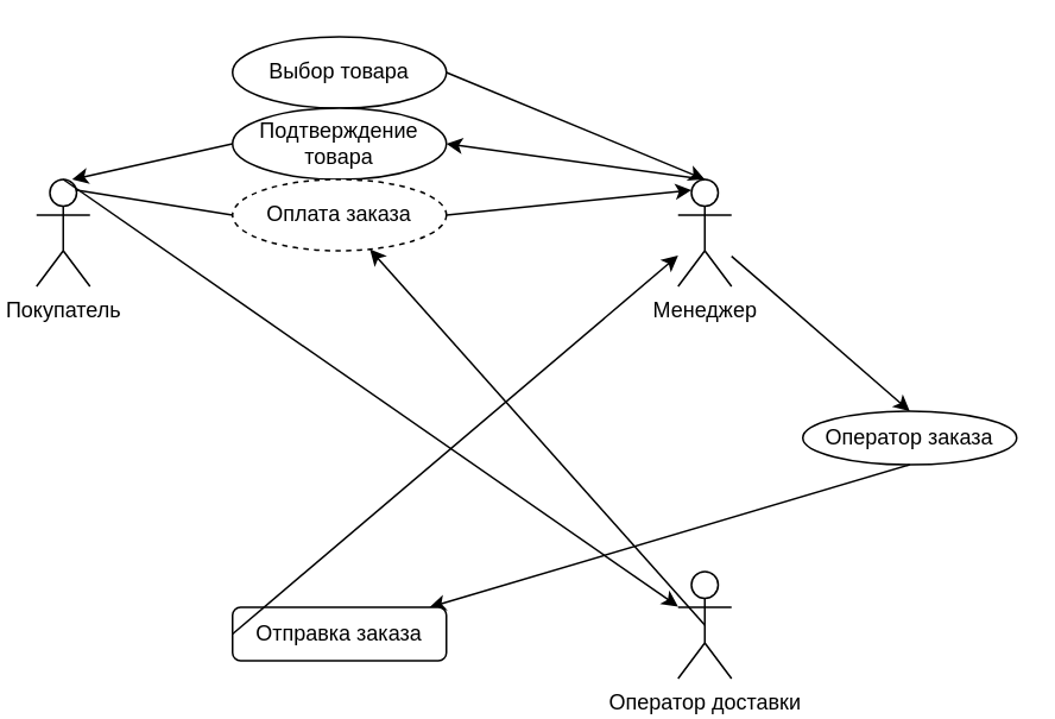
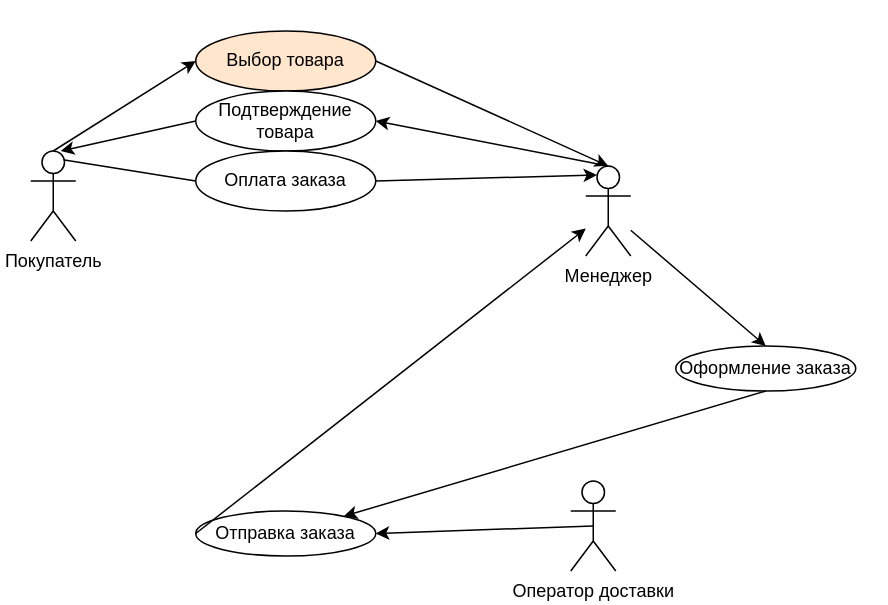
  <mxCell id="0" />
  <mxCell id="1" parent="0" />
  <mxCell id="2" value="Покупатель" style="shape=umlActor;verticalLabelPosition=bottom;labelBackgroundColor=#ffffff;verticalAlign=top;html=1;outlineConnect=0;" vertex="1" parent="1"><mxGeometry x="20" y="100" width="30" height="60" as="geometry" /></mxCell>
- <mxCell id="3" value="Выбор товара" style="ellipse;whiteSpace=wrap;html=1;" vertex="1" parent="1"><mxGeometry x="130" y="20" width="120" height="40" as="geometry" /></mxCell>
- <mxCell id="4" value="" style="endArrow=classic;html=1;exitX=0.5;exitY=0;exitDx=0;exitDy=0;exitPerimeter=0;" edge="1" parent="1" source="2" target="15"><mxGeometry width="50" height="50" relative="1" as="geometry"><mxPoint x="20" y="250" as="sourcePoint" /><mxPoint x="70" y="200" as="targetPoint" /></mxGeometry></mxCell>
+ <mxCell id="3" value="Выбор товара" style="ellipse;whiteSpace=wrap;html=1;fillColor=#ffe6cc;" vertex="1" parent="1"><mxGeometry x="130" y="20" width="120" height="40" as="geometry" /></mxCell>
+ <mxCell id="4" value="" style="endArrow=classic;html=1;entryX=0;entryY=0.5;entryDx=0;entryDy=0;exitX=0.5;exitY=0;exitDx=0;exitDy=0;exitPerimeter=0;" edge="1" parent="1" source="2" target="3"><mxGeometry width="50" height="50" relative="1" as="geometry"><mxPoint x="20" y="250" as="sourcePoint" /><mxPoint x="70" y="200" as="targetPoint" /></mxGeometry></mxCell>
  <mxCell id="5" value="Подтверждение товара" style="ellipse;whiteSpace=wrap;html=1;" vertex="1" parent="1"><mxGeometry x="130" y="60" width="120" height="40" as="geometry" /></mxCell>
- <mxCell id="6" value="Оплата заказа" style="ellipse;whiteSpace=wrap;html=1;dashed=1;" vertex="1" parent="1"><mxGeometry x="130" y="100" width="120" height="40" as="geometry" /></mxCell>
- <mxCell id="7" value="Менеджер" style="shape=umlActor;verticalLabelPosition=bottom;labelBackgroundColor=#ffffff;verticalAlign=top;html=1;outlineConnect=0;" vertex="1" parent="1"><mxGeometry x="380" y="100" width="30" height="60" as="geometry" /></mxCell>
+ <mxCell id="6" value="Оплата заказа" style="ellipse;whiteSpace=wrap;html=1;" vertex="1" parent="1"><mxGeometry x="130" y="100" width="120" height="40" as="geometry" /></mxCell>
+ <mxCell id="7" value="Менеджер" style="shape=umlActor;verticalLabelPosition=bottom;labelBackgroundColor=#ffffff;verticalAlign=top;html=1;outlineConnect=0;" vertex="1" parent="1"><mxGeometry x="390" y="110" width="30" height="60" as="geometry" /></mxCell>
  <mxCell id="8" value="" style="endArrow=classic;html=1;entryX=0.5;entryY=0;entryDx=0;entryDy=0;entryPerimeter=0;" edge="1" parent="1" target="7"><mxGeometry width="50" height="50" relative="1" as="geometry"><mxPoint x="250" y="40" as="sourcePoint" /><mxPoint x="50" y="200" as="targetPoint" /></mxGeometry></mxCell>
  <mxCell id="9" value="" style="endArrow=classic;html=1;entryX=1;entryY=0.5;entryDx=0;entryDy=0;exitX=0.5;exitY=0;exitDx=0;exitDy=0;exitPerimeter=0;" edge="1" parent="1" source="7" target="5"><mxGeometry width="50" height="50" relative="1" as="geometry"><mxPoint x="0" y="250" as="sourcePoint" /><mxPoint x="50" y="200" as="targetPoint" /></mxGeometry></mxCell>
  <mxCell id="10" value="" style="endArrow=classic;html=1;exitX=0;exitY=0.5;exitDx=0;exitDy=0;" edge="1" parent="1" source="5"><mxGeometry width="50" height="50" relative="1" as="geometry"><mxPoint x="0" y="250" as="sourcePoint" /><mxPoint x="40" y="100" as="targetPoint" /></mxGeometry></mxCell>
  <mxCell id="11" value="" style="endArrow=none;html=1;entryX=0;entryY=0.5;entryDx=0;entryDy=0;exitX=0.75;exitY=0.1;exitDx=0;exitDy=0;exitPerimeter=0;" edge="1" parent="1" source="2" target="6"><mxGeometry width="50" height="50" relative="1" as="geometry"><mxPoint x="0" y="250" as="sourcePoint" /><mxPoint x="50" y="200" as="targetPoint" /></mxGeometry></mxCell>
  <mxCell id="12" value="" style="endArrow=classic;html=1;entryX=0.25;entryY=0.1;entryDx=0;entryDy=0;entryPerimeter=0;exitX=1;exitY=0.5;exitDx=0;exitDy=0;" edge="1" parent="1" source="6" target="7"><mxGeometry width="50" height="50" relative="1" as="geometry"><mxPoint x="0" y="250" as="sourcePoint" /><mxPoint x="50" y="200" as="targetPoint" /></mxGeometry></mxCell>
- <mxCell id="13" value="Оператор заказа" style="ellipse;whiteSpace=wrap;html=1;" vertex="1" parent="1"><mxGeometry x="450" y="230" width="120" height="30" as="geometry" /></mxCell>
+ <mxCell id="13" value="Оформление заказа" style="ellipse;whiteSpace=wrap;html=1;" vertex="1" parent="1"><mxGeometry x="450" y="230" width="120" height="30" as="geometry" /></mxCell>
  <mxCell id="14" value="" style="endArrow=classic;html=1;entryX=0.5;entryY=0;entryDx=0;entryDy=0;" edge="1" parent="1" source="7" target="13"><mxGeometry width="50" height="50" relative="1" as="geometry"><mxPoint x="0" y="380" as="sourcePoint" /><mxPoint x="50" y="330" as="targetPoint" /></mxGeometry></mxCell>
  <mxCell id="15" value="Оператор доставки" style="shape=umlActor;verticalLabelPosition=bottom;labelBackgroundColor=#ffffff;verticalAlign=top;html=1;outlineConnect=0;" vertex="1" parent="1"><mxGeometry x="380" y="320" width="30" height="60" as="geometry" /></mxCell>
  <mxCell id="16" value="" style="endArrow=classic;html=1;exitX=0.5;exitY=1;exitDx=0;exitDy=0;" edge="1" parent="1" source="13" target="17"><mxGeometry width="50" height="50" relative="1" as="geometry"><mxPoint x="0" y="480" as="sourcePoint" /><mxPoint x="50" y="430" as="targetPoint" /></mxGeometry></mxCell>
- <mxCell id="17" value="Отправка заказа" style="whiteSpace=wrap;html=1;rounded=1;" vertex="1" parent="1"><mxGeometry x="130" y="340" width="120" height="30" as="geometry" /></mxCell>
- <mxCell id="18" value="" style="endArrow=classic;html=1;exitX=0.5;exitY=0.5;exitDx=0;exitDy=0;exitPerimeter=0;" edge="1" parent="1" source="15" target="6"><mxGeometry width="50" height="50" relative="1" as="geometry"><mxPoint x="0" y="470" as="sourcePoint" /><mxPoint x="50" y="420" as="targetPoint" /></mxGeometry></mxCell>
+ <mxCell id="17" value="Отправка заказа" style="ellipse;whiteSpace=wrap;html=1;" vertex="1" parent="1"><mxGeometry x="130" y="340" width="120" height="30" as="geometry" /></mxCell>
+ <mxCell id="18" value="" style="endArrow=classic;html=1;exitX=0.5;exitY=0.5;exitDx=0;exitDy=0;exitPerimeter=0;entryX=1;entryY=0.5;entryDx=0;entryDy=0;" edge="1" parent="1" source="15" target="17"><mxGeometry width="50" height="50" relative="1" as="geometry"><mxPoint x="0" y="470" as="sourcePoint" /><mxPoint x="50" y="420" as="targetPoint" /></mxGeometry></mxCell>
  <mxCell id="19" value="" style="endArrow=classic;html=1;exitX=0;exitY=0.5;exitDx=0;exitDy=0;" edge="1" parent="1" source="17" target="7"><mxGeometry width="50" height="50" relative="1" as="geometry"><mxPoint x="0" y="470" as="sourcePoint" /><mxPoint x="50" y="420" as="targetPoint" /></mxGeometry></mxCell>
